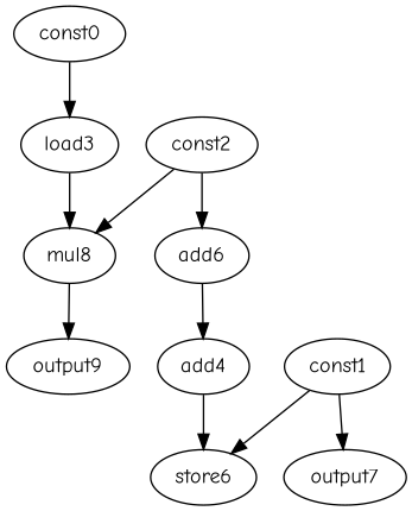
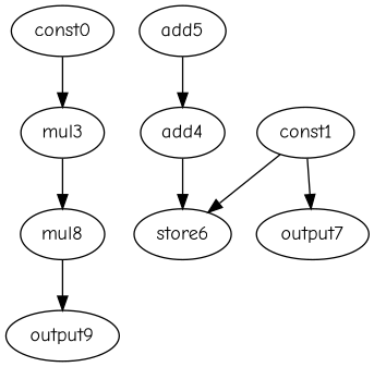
  digraph {
    fontname="Comic Neue"
    node [fontname="Comic Neue" opcode=const]
    edge [fontname="Comic Neue" operand=0]
-   load3 [opcode=load]
+   load3 [opcode=load label=mul3]
    const0
    mul8 [opcode=mul]
-   add5 [opcode=add label=add6]
+   add5 [opcode=add]
    add4 [opcode=add]
    store6 [opcode=store]
    const1
    output7 [opcode=output]
-   const2
    output9 [opcode=output]
    load3 -> mul8 [operand=1]
    const0 -> load3
    mul8 -> output9
    add5 -> add4 [operand=1]
    add4 -> store6 [operand=1]
    const1 -> store6
    const1 -> output7
-   const2 -> mul8
-   const2 -> add5 [operand=1]
  }
